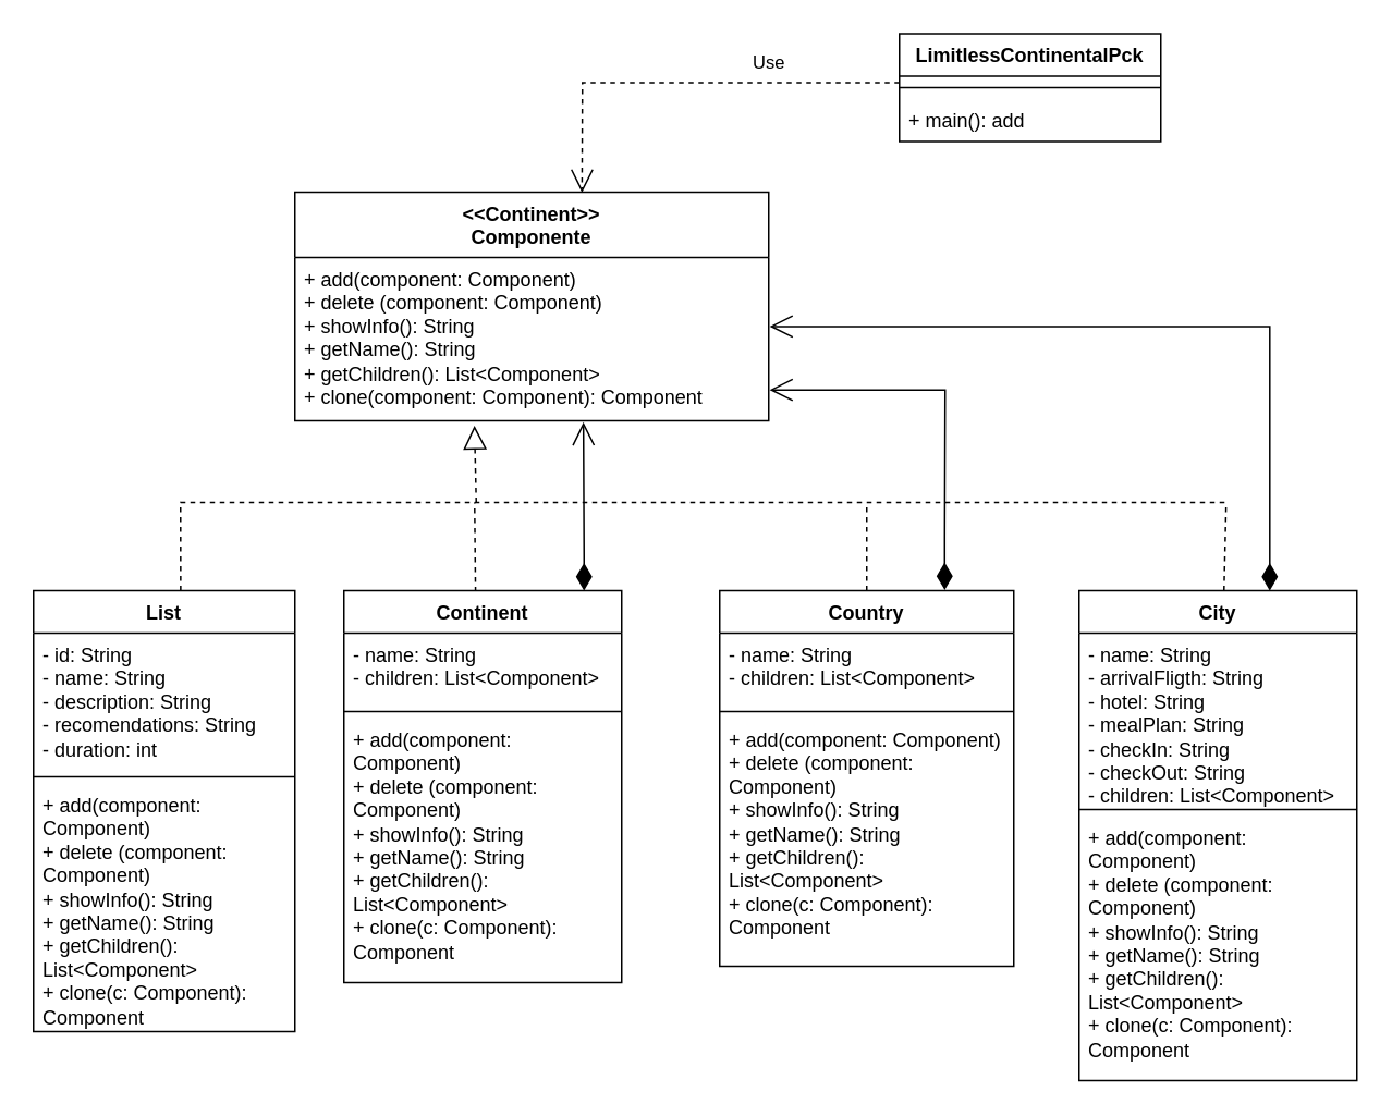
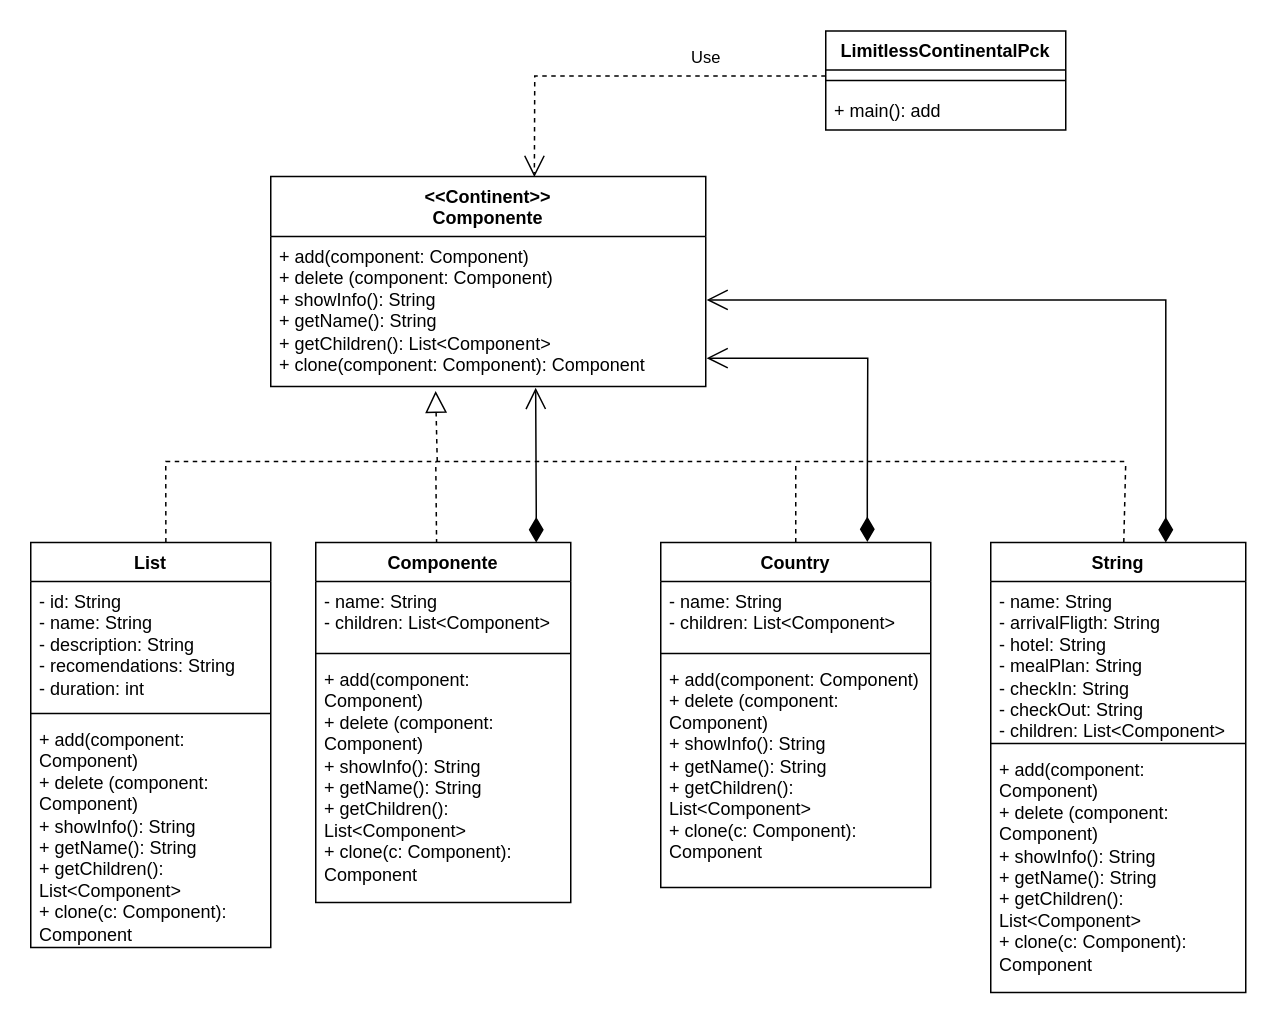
  <mxCell id="0" />
  <mxCell id="1" parent="0" />
  <mxCell id="2" value="LimitlessContinentalPck" style="swimlane;fontStyle=1;align=center;verticalAlign=top;childLayout=stackLayout;horizontal=1;startSize=26;horizontalStack=0;resizeParent=1;resizeParentMax=0;resizeLast=0;collapsible=1;marginBottom=0;whiteSpace=wrap;html=1;" vertex="1" parent="1"><mxGeometry x="550" y="20" width="160" height="66" as="geometry" /></mxCell>
  <mxCell id="3" value="" style="line;strokeWidth=1;fillColor=none;align=left;verticalAlign=middle;spacingTop=-1;spacingLeft=3;spacingRight=3;rotatable=0;labelPosition=right;points=[];portConstraint=eastwest;strokeColor=inherit;" vertex="1" parent="2"><mxGeometry y="26" width="160" height="14" as="geometry" /></mxCell>
  <mxCell id="4" value="+ main(): add&amp;nbsp;" style="text;strokeColor=none;fillColor=none;align=left;verticalAlign=top;spacingLeft=4;spacingRight=4;overflow=hidden;rotatable=0;points=[[0,0.5],[1,0.5]];portConstraint=eastwest;whiteSpace=wrap;html=1;" vertex="1" parent="2"><mxGeometry y="40" width="160" height="26" as="geometry" /></mxCell>
  <mxCell id="5" value="&amp;lt;&amp;lt;Continent&amp;gt;&amp;gt;&lt;br&gt;Componente" style="swimlane;fontStyle=1;align=center;verticalAlign=top;childLayout=stackLayout;horizontal=1;startSize=40;horizontalStack=0;resizeParent=1;resizeParentMax=0;resizeLast=0;collapsible=1;marginBottom=0;whiteSpace=wrap;html=1;" vertex="1" parent="1"><mxGeometry x="180" y="117" width="290" height="140" as="geometry" /></mxCell>
  <mxCell id="6" value="+ add(component: Component)&lt;br&gt;+ delete (component: Component)&lt;br&gt;+ showInfo(): String&lt;br&gt;+ getName(): String&lt;br&gt;+ getChildren(): List&amp;lt;Component&amp;gt;&lt;br&gt;+ clone(component: Component): Component" style="text;strokeColor=none;fillColor=none;align=left;verticalAlign=top;spacingLeft=4;spacingRight=4;overflow=hidden;rotatable=0;points=[[0,0.5],[1,0.5]];portConstraint=eastwest;whiteSpace=wrap;html=1;" vertex="1" parent="5"><mxGeometry y="40" width="290" height="100" as="geometry" /></mxCell>
  <mxCell id="7" value="" style="endArrow=block;dashed=1;endFill=0;endSize=12;html=1;rounded=0;entryX=0.379;entryY=1.03;entryDx=0;entryDy=0;entryPerimeter=0;" edge="1" parent="1" target="6"><mxGeometry width="160" relative="1" as="geometry"><mxPoint x="291" y="307" as="sourcePoint" /><mxPoint x="290" y="270" as="targetPoint" /><Array as="points" /></mxGeometry></mxCell>
  <mxCell id="8" value="" style="endArrow=none;dashed=1;html=1;strokeWidth=1;rounded=0;exitX=0.563;exitY=0;exitDx=0;exitDy=0;exitPerimeter=0;" edge="1" parent="1"><mxGeometry width="50" height="50" relative="1" as="geometry"><mxPoint x="110.08" y="361" as="sourcePoint" /><mxPoint x="750" y="307" as="targetPoint" /><Array as="points"><mxPoint x="110" y="307" /><mxPoint x="470" y="307" /></Array></mxGeometry></mxCell>
  <mxCell id="9" value="" style="endArrow=none;dashed=1;html=1;rounded=0;exitX=0.441;exitY=0.006;exitDx=0;exitDy=0;exitPerimeter=0;" edge="1" parent="1"><mxGeometry width="50" height="50" relative="1" as="geometry"><mxPoint x="290.56" y="361.6" as="sourcePoint" /><mxPoint x="290" y="307" as="targetPoint" /></mxGeometry></mxCell>
  <mxCell id="10" value="" style="endArrow=none;dashed=1;html=1;rounded=0;exitX=0.5;exitY=0;exitDx=0;exitDy=0;" edge="1" parent="1" source="21"><mxGeometry width="50" height="50" relative="1" as="geometry"><mxPoint x="530" y="361" as="sourcePoint" /><mxPoint x="530" y="307" as="targetPoint" /></mxGeometry></mxCell>
  <mxCell id="11" value="" style="endArrow=none;dashed=1;html=1;rounded=0;" edge="1" parent="1" source="26"><mxGeometry width="50" height="50" relative="1" as="geometry"><mxPoint x="759.6" y="359.636" as="sourcePoint" /><mxPoint x="750" y="307" as="targetPoint" /></mxGeometry></mxCell>
  <mxCell id="12" value="List" style="swimlane;fontStyle=1;align=center;verticalAlign=top;childLayout=stackLayout;horizontal=1;startSize=26;horizontalStack=0;resizeParent=1;resizeParentMax=0;resizeLast=0;collapsible=1;marginBottom=0;whiteSpace=wrap;html=1;" vertex="1" parent="1"><mxGeometry x="20" y="361" width="160" height="270" as="geometry" /></mxCell>
  <mxCell id="13" value="- id: String&lt;br&gt;- name: String&lt;br&gt;- description: String&lt;br&gt;- recomendations: String&lt;br&gt;- duration: int" style="text;strokeColor=none;fillColor=none;align=left;verticalAlign=top;spacingLeft=4;spacingRight=4;overflow=hidden;rotatable=0;points=[[0,0.5],[1,0.5]];portConstraint=eastwest;whiteSpace=wrap;html=1;" vertex="1" parent="12"><mxGeometry y="26" width="160" height="84" as="geometry" /></mxCell>
  <mxCell id="14" value="" style="line;strokeWidth=1;fillColor=none;align=left;verticalAlign=middle;spacingTop=-1;spacingLeft=3;spacingRight=3;rotatable=0;labelPosition=right;points=[];portConstraint=eastwest;strokeColor=inherit;" vertex="1" parent="12"><mxGeometry y="110" width="160" height="8" as="geometry" /></mxCell>
  <mxCell id="15" value="+ add(component: Component)&lt;br style=&quot;border-color: var(--border-color);&quot;&gt;+ delete (component: Component)&lt;br style=&quot;border-color: var(--border-color);&quot;&gt;+ showInfo(): String&lt;br style=&quot;border-color: var(--border-color);&quot;&gt;+ getName(): String&lt;br style=&quot;border-color: var(--border-color);&quot;&gt;+ getChildren(): List&amp;lt;Component&amp;gt;&lt;br style=&quot;border-color: var(--border-color);&quot;&gt;+ clone(c: Component): Component" style="text;strokeColor=none;fillColor=none;align=left;verticalAlign=top;spacingLeft=4;spacingRight=4;overflow=hidden;rotatable=0;points=[[0,0.5],[1,0.5]];portConstraint=eastwest;whiteSpace=wrap;html=1;" vertex="1" parent="12"><mxGeometry y="118" width="160" height="152" as="geometry" /></mxCell>
- <mxCell id="16" value="Continent" style="swimlane;fontStyle=1;align=center;verticalAlign=top;childLayout=stackLayout;horizontal=1;startSize=26;horizontalStack=0;resizeParent=1;resizeParentMax=0;resizeLast=0;collapsible=1;marginBottom=0;whiteSpace=wrap;html=1;" vertex="1" parent="1"><mxGeometry x="210" y="361" width="170" height="240" as="geometry" /></mxCell>
+ <mxCell id="16" value="Componente" style="swimlane;fontStyle=1;align=center;verticalAlign=top;childLayout=stackLayout;horizontal=1;startSize=26;horizontalStack=0;resizeParent=1;resizeParentMax=0;resizeLast=0;collapsible=1;marginBottom=0;whiteSpace=wrap;html=1;" vertex="1" parent="1"><mxGeometry x="210" y="361" width="170" height="240" as="geometry" /></mxCell>
  <mxCell id="17" value="- name: String&lt;br&gt;- children: List&amp;lt;Component&amp;gt;" style="text;strokeColor=none;fillColor=none;align=left;verticalAlign=top;spacingLeft=4;spacingRight=4;overflow=hidden;rotatable=0;points=[[0,0.5],[1,0.5]];portConstraint=eastwest;whiteSpace=wrap;html=1;" vertex="1" parent="16"><mxGeometry y="26" width="170" height="44" as="geometry" /></mxCell>
  <mxCell id="18" value="" style="line;strokeWidth=1;fillColor=none;align=left;verticalAlign=middle;spacingTop=-1;spacingLeft=3;spacingRight=3;rotatable=0;labelPosition=right;points=[];portConstraint=eastwest;strokeColor=inherit;" vertex="1" parent="16"><mxGeometry y="70" width="170" height="8" as="geometry" /></mxCell>
  <mxCell id="19" value="+ add(component: Component)&lt;br style=&quot;border-color: var(--border-color);&quot;&gt;+ delete (component: Component)&lt;br style=&quot;border-color: var(--border-color);&quot;&gt;+ showInfo(): String&lt;br style=&quot;border-color: var(--border-color);&quot;&gt;+ getName(): String&lt;br style=&quot;border-color: var(--border-color);&quot;&gt;+ getChildren(): List&amp;lt;Component&amp;gt;&lt;br style=&quot;border-color: var(--border-color);&quot;&gt;+ clone(c: Component): Component" style="text;strokeColor=none;fillColor=none;align=left;verticalAlign=top;spacingLeft=4;spacingRight=4;overflow=hidden;rotatable=0;points=[[0,0.5],[1,0.5]];portConstraint=eastwest;whiteSpace=wrap;html=1;" vertex="1" parent="16"><mxGeometry y="78" width="170" height="162" as="geometry" /></mxCell>
  <mxCell id="20" value="" style="endArrow=open;html=1;endSize=12;startArrow=diamondThin;startSize=14;startFill=1;edgeStyle=orthogonalEdgeStyle;align=left;verticalAlign=bottom;rounded=0;entryX=0.609;entryY=1.009;entryDx=0;entryDy=0;entryPerimeter=0;" edge="1" parent="1" source="16" target="6"><mxGeometry x="-1" y="3" relative="1" as="geometry"><mxPoint x="330" y="340" as="sourcePoint" /><mxPoint x="357" y="260" as="targetPoint" /><Array as="points"><mxPoint x="357" y="340" /><mxPoint x="357" y="340" /></Array></mxGeometry></mxCell>
  <mxCell id="21" value="Country" style="swimlane;fontStyle=1;align=center;verticalAlign=top;childLayout=stackLayout;horizontal=1;startSize=26;horizontalStack=0;resizeParent=1;resizeParentMax=0;resizeLast=0;collapsible=1;marginBottom=0;whiteSpace=wrap;html=1;" vertex="1" parent="1"><mxGeometry x="440" y="361" width="180" height="230" as="geometry" /></mxCell>
  <mxCell id="22" value="- name: String&lt;br style=&quot;border-color: var(--border-color);&quot;&gt;- children: List&amp;lt;Component&amp;gt;" style="text;strokeColor=none;fillColor=none;align=left;verticalAlign=top;spacingLeft=4;spacingRight=4;overflow=hidden;rotatable=0;points=[[0,0.5],[1,0.5]];portConstraint=eastwest;whiteSpace=wrap;html=1;" vertex="1" parent="21"><mxGeometry y="26" width="180" height="44" as="geometry" /></mxCell>
  <mxCell id="23" value="" style="line;strokeWidth=1;fillColor=none;align=left;verticalAlign=middle;spacingTop=-1;spacingLeft=3;spacingRight=3;rotatable=0;labelPosition=right;points=[];portConstraint=eastwest;strokeColor=inherit;" vertex="1" parent="21"><mxGeometry y="70" width="180" height="8" as="geometry" /></mxCell>
  <mxCell id="24" value="+ add(component: Component)&lt;br style=&quot;border-color: var(--border-color);&quot;&gt;+ delete (component: Component)&lt;br style=&quot;border-color: var(--border-color);&quot;&gt;+ showInfo(): String&lt;br style=&quot;border-color: var(--border-color);&quot;&gt;+ getName(): String&lt;br style=&quot;border-color: var(--border-color);&quot;&gt;+ getChildren(): List&amp;lt;Component&amp;gt;&lt;br style=&quot;border-color: var(--border-color);&quot;&gt;+ clone(c: Component): Component" style="text;strokeColor=none;fillColor=none;align=left;verticalAlign=top;spacingLeft=4;spacingRight=4;overflow=hidden;rotatable=0;points=[[0,0.5],[1,0.5]];portConstraint=eastwest;whiteSpace=wrap;html=1;" vertex="1" parent="21"><mxGeometry y="78" width="180" height="152" as="geometry" /></mxCell>
  <mxCell id="25" value="" style="endArrow=open;html=1;endSize=12;startArrow=diamondThin;startSize=14;startFill=1;edgeStyle=orthogonalEdgeStyle;align=left;verticalAlign=bottom;rounded=0;exitX=0.765;exitY=0.007;exitDx=0;exitDy=0;exitPerimeter=0;entryX=1.002;entryY=0.811;entryDx=0;entryDy=0;entryPerimeter=0;" edge="1" parent="1" target="6"><mxGeometry x="-1" y="3" relative="1" as="geometry"><mxPoint x="577.7" y="360.61" as="sourcePoint" /><mxPoint x="490" y="240" as="targetPoint" /><Array as="points"><mxPoint x="578" y="328" /><mxPoint x="578" y="328" /><mxPoint x="578" y="238" /></Array></mxGeometry></mxCell>
- <mxCell id="26" value="City" style="swimlane;fontStyle=1;align=center;verticalAlign=top;childLayout=stackLayout;horizontal=1;startSize=26;horizontalStack=0;resizeParent=1;resizeParentMax=0;resizeLast=0;collapsible=1;marginBottom=0;whiteSpace=wrap;html=1;" vertex="1" parent="1"><mxGeometry x="660" y="361" width="170" height="300" as="geometry" /></mxCell>
+ <mxCell id="26" value="String" style="swimlane;fontStyle=1;align=center;verticalAlign=top;childLayout=stackLayout;horizontal=1;startSize=26;horizontalStack=0;resizeParent=1;resizeParentMax=0;resizeLast=0;collapsible=1;marginBottom=0;whiteSpace=wrap;html=1;" vertex="1" parent="1"><mxGeometry x="660" y="361" width="170" height="300" as="geometry" /></mxCell>
  <mxCell id="27" value="- name: String&lt;br&gt;- arrivalFligth: String&lt;br&gt;- hotel: String&lt;br&gt;- mealPlan: String&lt;br&gt;- checkIn: String&lt;br&gt;- checkOut: String&lt;br&gt;- children: List&amp;lt;Component&amp;gt;" style="text;strokeColor=none;fillColor=none;align=left;verticalAlign=top;spacingLeft=4;spacingRight=4;overflow=hidden;rotatable=0;points=[[0,0.5],[1,0.5]];portConstraint=eastwest;whiteSpace=wrap;html=1;" vertex="1" parent="26"><mxGeometry y="26" width="170" height="104" as="geometry" /></mxCell>
  <mxCell id="28" value="" style="line;strokeWidth=1;fillColor=none;align=left;verticalAlign=middle;spacingTop=-1;spacingLeft=3;spacingRight=3;rotatable=0;labelPosition=right;points=[];portConstraint=eastwest;strokeColor=inherit;" vertex="1" parent="26"><mxGeometry y="130" width="170" height="8" as="geometry" /></mxCell>
  <mxCell id="29" value="+ add(component: Component)&lt;br style=&quot;border-color: var(--border-color);&quot;&gt;+ delete (component: Component)&lt;br style=&quot;border-color: var(--border-color);&quot;&gt;+ showInfo(): String&lt;br style=&quot;border-color: var(--border-color);&quot;&gt;+ getName(): String&lt;br style=&quot;border-color: var(--border-color);&quot;&gt;+ getChildren(): List&amp;lt;Component&amp;gt;&lt;br style=&quot;border-color: var(--border-color);&quot;&gt;+ clone(c: Component): Component" style="text;strokeColor=none;fillColor=none;align=left;verticalAlign=top;spacingLeft=4;spacingRight=4;overflow=hidden;rotatable=0;points=[[0,0.5],[1,0.5]];portConstraint=eastwest;whiteSpace=wrap;html=1;" vertex="1" parent="26"><mxGeometry y="138" width="170" height="162" as="geometry" /></mxCell>
  <mxCell id="30" value="" style="endArrow=open;html=1;endSize=12;startArrow=diamondThin;startSize=14;startFill=1;edgeStyle=orthogonalEdgeStyle;align=left;verticalAlign=bottom;rounded=0;exitX=0.765;exitY=0.007;exitDx=0;exitDy=0;exitPerimeter=0;entryX=1.002;entryY=0.423;entryDx=0;entryDy=0;entryPerimeter=0;" edge="1" parent="1" target="6"><mxGeometry x="-1" y="3" relative="1" as="geometry"><mxPoint x="776.7" y="361" as="sourcePoint" /><mxPoint x="670" y="238.39" as="targetPoint" /><Array as="points"><mxPoint x="777" y="200" /><mxPoint x="471" y="200" /></Array></mxGeometry></mxCell>
  <mxCell id="31" value="Use" style="endArrow=open;endSize=12;dashed=1;html=1;rounded=0;entryX=0.606;entryY=0.002;entryDx=0;entryDy=0;entryPerimeter=0;" edge="1" parent="1" target="5"><mxGeometry x="-0.386" y="-12" width="160" relative="1" as="geometry"><mxPoint x="550" y="50" as="sourcePoint" /><mxPoint x="550" y="20" as="targetPoint" /><Array as="points"><mxPoint x="356" y="50" /></Array><mxPoint as="offset" /></mxGeometry></mxCell>
